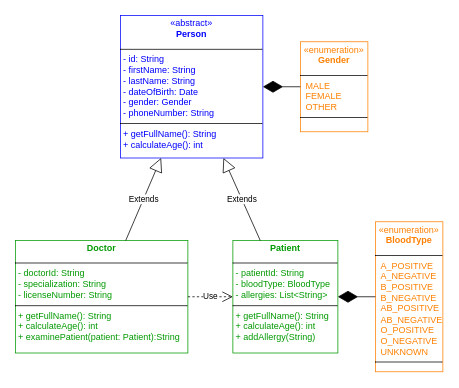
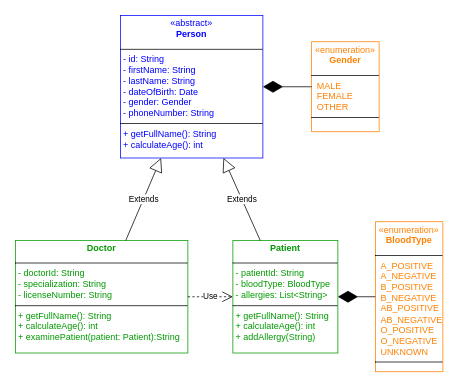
  <mxCell id="0" />
  <mxCell id="1" parent="0" />
  <mxCell id="2" value="&lt;p style=&quot;margin:0px;margin-top:4px;text-align:center;&quot;&gt;&lt;/p&gt;&lt;div style=&quot;text-align: center;&quot;&gt;&lt;font style=&quot;color: rgb(0, 0, 255);&quot;&gt;&lt;span style=&quot;background-color: transparent; text-align: left;&quot;&gt;«abstract&lt;/span&gt;&lt;span style=&quot;background-color: transparent; text-align: left;&quot;&gt;»&lt;/span&gt;&lt;/font&gt;&lt;/div&gt;&lt;div style=&quot;text-align: center;&quot;&gt;&lt;b style=&quot;background-color: transparent;&quot;&gt;&lt;font style=&quot;color: rgb(0, 0, 255);&quot;&gt;Person&lt;/font&gt;&lt;/b&gt;&lt;/div&gt;&lt;p&gt;&lt;/p&gt;&lt;hr size=&quot;1&quot; style=&quot;border-style:solid;&quot;&gt;&lt;p style=&quot;margin:0px;margin-left:4px;&quot;&gt;&lt;font style=&quot;color: rgb(0, 0, 255);&quot;&gt;- id: String&lt;br&gt;- firstName: String&lt;/font&gt;&lt;/p&gt;&lt;p style=&quot;margin:0px;margin-left:4px;&quot;&gt;&lt;font style=&quot;color: rgb(0, 0, 255);&quot;&gt;- lastName: String&lt;/font&gt;&lt;/p&gt;&lt;p style=&quot;margin:0px;margin-left:4px;&quot;&gt;&lt;font style=&quot;color: rgb(0, 0, 255);&quot;&gt;- dateOfBirth: Date&lt;/font&gt;&lt;/p&gt;&lt;p style=&quot;margin:0px;margin-left:4px;&quot;&gt;&lt;font style=&quot;color: rgb(0, 0, 255);&quot;&gt;- gender: Gender&lt;/font&gt;&lt;/p&gt;&lt;p style=&quot;margin:0px;margin-left:4px;&quot;&gt;&lt;font style=&quot;color: rgb(0, 0, 255);&quot;&gt;- phoneNumber: String&lt;/font&gt;&lt;/p&gt;&lt;hr size=&quot;1&quot; style=&quot;border-style:solid;&quot;&gt;&lt;p style=&quot;margin:0px;margin-left:4px;&quot;&gt;&lt;font style=&quot;color: rgb(0, 0, 255);&quot;&gt;+ getFullName(): String&lt;br&gt;+ calculateAge(): int&lt;/font&gt;&lt;/p&gt;" style="verticalAlign=top;align=left;overflow=fill;html=1;whiteSpace=wrap;strokeColor=#0000FF;" parent="1" vertex="1"><mxGeometry x="160" y="20" width="190" height="190" as="geometry" /></mxCell>
  <mxCell id="3" value="&lt;p style=&quot;margin:0px;margin-top:4px;text-align:center;&quot;&gt;&lt;/p&gt;&lt;div style=&quot;text-align: center;&quot;&gt;&lt;b style=&quot;background-color: transparent;&quot;&gt;&lt;font style=&quot;color: rgb(0, 153, 0);&quot;&gt;Patient&lt;/font&gt;&lt;/b&gt;&lt;/div&gt;&lt;p&gt;&lt;/p&gt;&lt;hr size=&quot;1&quot; style=&quot;border-style:solid;&quot;&gt;&lt;p style=&quot;margin:0px;margin-left:4px;&quot;&gt;&lt;font style=&quot;color: rgb(0, 153, 0);&quot;&gt;- patientId: String&lt;br&gt;- bloodType: BloodType&lt;/font&gt;&lt;/p&gt;&lt;p style=&quot;margin:0px;margin-left:4px;&quot;&gt;&lt;font style=&quot;color: rgb(0, 153, 0);&quot;&gt;- allergies: List&amp;lt;String&amp;gt;&lt;br&gt;&lt;/font&gt;&lt;/p&gt;&lt;hr size=&quot;1&quot; style=&quot;border-style:solid;&quot;&gt;&lt;p style=&quot;margin:0px;margin-left:4px;&quot;&gt;&lt;font style=&quot;color: rgb(0, 153, 0);&quot;&gt;+ getFullName(): String&lt;/font&gt;&lt;/p&gt;&lt;p style=&quot;margin:0px;margin-left:4px;&quot;&gt;&lt;font style=&quot;color: rgb(0, 153, 0);&quot;&gt;+ calculateAge(): int&lt;/font&gt;&lt;/p&gt;&lt;p style=&quot;margin:0px;margin-left:4px;&quot;&gt;&lt;font style=&quot;color: rgb(0, 153, 0);&quot;&gt;+ addAllergy(String)&lt;/font&gt;&lt;/p&gt;" style="verticalAlign=top;align=left;overflow=fill;html=1;whiteSpace=wrap;strokeColor=#009900;" parent="1" vertex="1"><mxGeometry x="310" y="320" width="140" height="150" as="geometry" /></mxCell>
- <mxCell id="4" value="&lt;p style=&quot;margin:0px;margin-top:4px;text-align:center;&quot;&gt;&lt;/p&gt;&lt;div style=&quot;text-align: center;&quot;&gt;&lt;font style=&quot;color: rgb(255, 128, 0);&quot;&gt;&lt;span style=&quot;background-color: transparent; text-align: left;&quot;&gt;«enumeration&lt;/span&gt;&lt;span style=&quot;background-color: transparent; text-align: left;&quot;&gt;»&lt;/span&gt;&lt;/font&gt;&lt;/div&gt;&lt;div style=&quot;text-align: center;&quot;&gt;&lt;b style=&quot;background-color: transparent;&quot;&gt;&lt;font style=&quot;color: rgb(255, 128, 0);&quot;&gt;Gender&lt;/font&gt;&lt;/b&gt;&lt;/div&gt;&lt;p&gt;&lt;/p&gt;&lt;hr size=&quot;1&quot; style=&quot;border-style:solid;&quot;&gt;&lt;p style=&quot;margin:0px;margin-left:4px;&quot;&gt;&lt;font style=&quot;color: rgb(255, 128, 0);&quot;&gt;&amp;nbsp;MALE&lt;br&gt;&amp;nbsp;FEMALE&lt;/font&gt;&lt;/p&gt;&lt;p style=&quot;margin:0px;margin-left:4px;&quot;&gt;&lt;font style=&quot;color: rgb(255, 128, 0);&quot;&gt;&amp;nbsp;OTHER&lt;/font&gt;&lt;/p&gt;&lt;hr size=&quot;1&quot; style=&quot;border-style:solid;&quot;&gt;&lt;p style=&quot;margin:0px;margin-left:4px;&quot;&gt;&lt;br&gt;&lt;/p&gt;" style="verticalAlign=top;align=left;overflow=fill;html=1;whiteSpace=wrap;strokeColor=#FF8000;" parent="1" vertex="1"><mxGeometry x="400" y="55" width="90" height="120" as="geometry" /></mxCell>
+ <mxCell id="4" value="&lt;p style=&quot;margin:0px;margin-top:4px;text-align:center;&quot;&gt;&lt;/p&gt;&lt;div style=&quot;text-align: center;&quot;&gt;&lt;font style=&quot;color: rgb(255, 128, 0);&quot;&gt;&lt;span style=&quot;background-color: transparent; text-align: left;&quot;&gt;«enumeration&lt;/span&gt;&lt;span style=&quot;background-color: transparent; text-align: left;&quot;&gt;»&lt;/span&gt;&lt;/font&gt;&lt;/div&gt;&lt;div style=&quot;text-align: center;&quot;&gt;&lt;b style=&quot;background-color: transparent;&quot;&gt;&lt;font style=&quot;color: rgb(255, 128, 0);&quot;&gt;Gender&lt;/font&gt;&lt;/b&gt;&lt;/div&gt;&lt;p&gt;&lt;/p&gt;&lt;hr size=&quot;1&quot; style=&quot;border-style:solid;&quot;&gt;&lt;p style=&quot;margin:0px;margin-left:4px;&quot;&gt;&lt;font style=&quot;color: rgb(255, 128, 0);&quot;&gt;&amp;nbsp;MALE&lt;br&gt;&amp;nbsp;FEMALE&lt;/font&gt;&lt;/p&gt;&lt;p style=&quot;margin:0px;margin-left:4px;&quot;&gt;&lt;font style=&quot;color: rgb(255, 128, 0);&quot;&gt;&amp;nbsp;OTHER&lt;/font&gt;&lt;/p&gt;&lt;hr size=&quot;1&quot; style=&quot;border-style:solid;&quot;&gt;&lt;p style=&quot;margin:0px;margin-left:4px;&quot;&gt;&lt;br&gt;&lt;/p&gt;" style="verticalAlign=top;align=left;overflow=fill;html=1;whiteSpace=wrap;strokeColor=#FF8000;" parent="1" vertex="1"><mxGeometry x="415" y="55" width="90" height="120" as="geometry" /></mxCell>
  <mxCell id="5" value="" style="endArrow=diamondThin;endFill=1;endSize=24;html=1;rounded=0;" parent="1" source="4" target="2" edge="1"><mxGeometry width="160" relative="1" as="geometry"><mxPoint x="290" y="300" as="sourcePoint" /><mxPoint x="450" y="300" as="targetPoint" /></mxGeometry></mxCell>
  <mxCell id="6" value="&lt;p style=&quot;margin:0px;margin-top:4px;text-align:center;&quot;&gt;&lt;/p&gt;&lt;div style=&quot;text-align: center;&quot;&gt;&lt;font style=&quot;color: rgb(255, 128, 0);&quot;&gt;&lt;span style=&quot;background-color: transparent; text-align: left;&quot;&gt;«enumeration&lt;/span&gt;&lt;span style=&quot;background-color: transparent; text-align: left;&quot;&gt;»&lt;/span&gt;&lt;/font&gt;&lt;/div&gt;&lt;div style=&quot;text-align: center;&quot;&gt;&lt;b style=&quot;background-color: transparent;&quot;&gt;&lt;font style=&quot;color: rgb(255, 128, 0);&quot;&gt;BloodType&lt;/font&gt;&lt;/b&gt;&lt;/div&gt;&lt;p&gt;&lt;/p&gt;&lt;hr size=&quot;1&quot; style=&quot;border-style:solid;&quot;&gt;&lt;p style=&quot;margin:0px;margin-left:4px;&quot;&gt;&lt;font style=&quot;color: rgb(255, 128, 0);&quot;&gt;&amp;nbsp;A_POSITIVE&lt;br&gt;&lt;/font&gt;&lt;/p&gt;&lt;p style=&quot;margin:0px;margin-left:4px;&quot;&gt;&lt;font style=&quot;color: rgb(255, 128, 0);&quot;&gt;&amp;nbsp;A_NEGATIVE&lt;br&gt;&amp;nbsp;B_POSITIVE&lt;br&gt;&amp;nbsp;B_NEGATIVE&lt;br&gt;&amp;nbsp;AB_POSITIVE&lt;br&gt;&amp;nbsp;AB_NEGATIVE&lt;br&gt;&amp;nbsp;O_POSITIVE&lt;/font&gt;&lt;/p&gt;&lt;p style=&quot;margin:0px;margin-left:4px;&quot;&gt;&lt;font style=&quot;color: rgb(255, 128, 0);&quot;&gt;&amp;nbsp;O_NEGATIVE&lt;/font&gt;&lt;/p&gt;&lt;p style=&quot;margin:0px;margin-left:4px;&quot;&gt;&lt;font style=&quot;color: rgb(255, 128, 0);&quot;&gt;&amp;nbsp;UNKNOWN&lt;/font&gt;&lt;/p&gt;&lt;hr size=&quot;1&quot; style=&quot;border-style:solid;&quot;&gt;&lt;p style=&quot;margin:0px;margin-left:4px;&quot;&gt;&lt;br&gt;&lt;/p&gt;" style="verticalAlign=top;align=left;overflow=fill;html=1;whiteSpace=wrap;strokeColor=#FF8000;" parent="1" vertex="1"><mxGeometry x="500" y="295" width="90" height="200" as="geometry" /></mxCell>
  <mxCell id="7" value="" style="endArrow=diamondThin;endFill=1;endSize=24;html=1;rounded=0;" parent="1" source="6" target="3" edge="1"><mxGeometry width="160" relative="1" as="geometry"><mxPoint x="560" y="630" as="sourcePoint" /><mxPoint x="720" y="630" as="targetPoint" /></mxGeometry></mxCell>
  <mxCell id="8" value="Extends" style="endArrow=block;endSize=16;endFill=0;html=1;rounded=0;" parent="1" source="3" target="2" edge="1"><mxGeometry width="160" relative="1" as="geometry"><mxPoint x="270" y="300" as="sourcePoint" /><mxPoint x="430" y="300" as="targetPoint" /></mxGeometry></mxCell>
  <mxCell id="9" value="&lt;p style=&quot;margin:0px;margin-top:4px;text-align:center;&quot;&gt;&lt;/p&gt;&lt;div style=&quot;text-align: center;&quot;&gt;&lt;b&gt;&lt;font style=&quot;color: rgb(0, 153, 0);&quot;&gt;Doctor&lt;/font&gt;&lt;/b&gt;&lt;/div&gt;&lt;p&gt;&lt;/p&gt;&lt;hr size=&quot;1&quot; style=&quot;border-style:solid;&quot;&gt;&lt;p style=&quot;margin:0px;margin-left:4px;&quot;&gt;&lt;font style=&quot;color: rgb(0, 153, 0);&quot;&gt;- doctorId: String&lt;br&gt;- specialization: String&lt;/font&gt;&lt;/p&gt;&lt;p style=&quot;margin:0px;margin-left:4px;&quot;&gt;&lt;font style=&quot;color: rgb(0, 153, 0);&quot;&gt;- licenseNumber: String&lt;br&gt;&lt;/font&gt;&lt;/p&gt;&lt;hr size=&quot;1&quot; style=&quot;border-style:solid;&quot;&gt;&lt;p style=&quot;margin:0px;margin-left:4px;&quot;&gt;&lt;font style=&quot;color: rgb(0, 153, 0);&quot;&gt;+ getFullName(): String&lt;/font&gt;&lt;/p&gt;&lt;p style=&quot;margin:0px;margin-left:4px;&quot;&gt;&lt;font style=&quot;color: rgb(0, 153, 0);&quot;&gt;+ calculateAge(): int&lt;/font&gt;&lt;/p&gt;&lt;p style=&quot;margin:0px;margin-left:4px;&quot;&gt;&lt;font style=&quot;color: rgb(0, 153, 0);&quot;&gt;+ examinePatient(patient: Patient):String&lt;/font&gt;&lt;/p&gt;" style="verticalAlign=top;align=left;overflow=fill;html=1;whiteSpace=wrap;strokeColor=#009900;" parent="1" vertex="1"><mxGeometry x="20" y="320" width="230" height="150" as="geometry" /></mxCell>
  <mxCell id="10" value="Extends" style="endArrow=block;endSize=16;endFill=0;html=1;rounded=0;" parent="1" source="9" target="2" edge="1"><mxGeometry width="160" relative="1" as="geometry"><mxPoint x="180" y="300" as="sourcePoint" /><mxPoint x="340" y="300" as="targetPoint" /></mxGeometry></mxCell>
  <mxCell id="11" value="Use" style="endArrow=open;endSize=12;dashed=1;html=1;rounded=0;" parent="1" source="9" target="3" edge="1"><mxGeometry width="160" relative="1" as="geometry"><mxPoint x="160" y="310" as="sourcePoint" /><mxPoint x="320" y="310" as="targetPoint" /></mxGeometry></mxCell>
